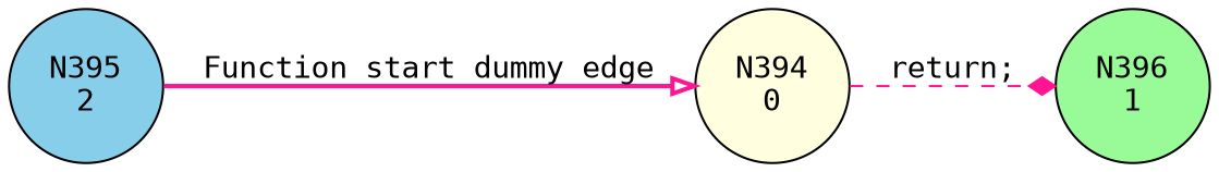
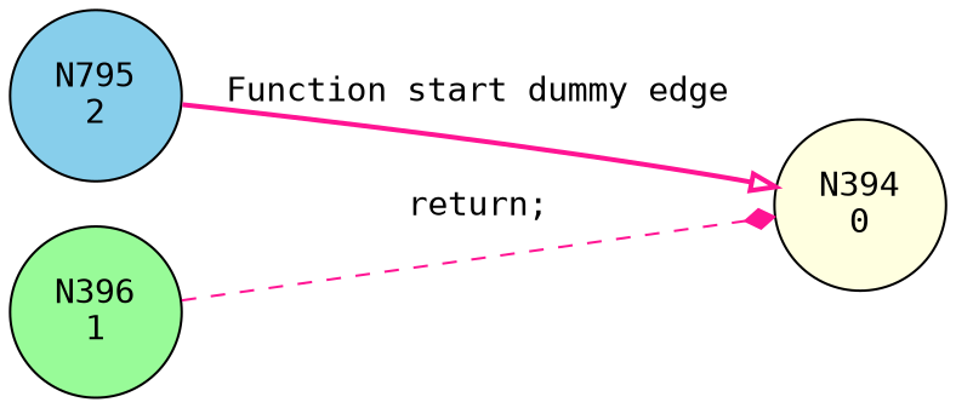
  digraph {
    fontname="DejaVu Sans Mono"
    rankdir=LR
    node [fontname="DejaVu Sans Mono" shape=circle style=filled]
    edge [color=deeppink fontname="DejaVu Sans Mono"]
-   n1 [fillcolor=skyblue label="N395\n2"]
+   n1 [fillcolor=skyblue label="N795\n2"]
    n2 [fillcolor=lightyellow label="N394\n0"]
    n3 [fillcolor=palegreen label="N396\n1"]
    n1 -> n2 [arrowhead=onormal label="Function start dummy edge" style=bold]
-   n2 -> n3 [arrowhead=diamond label="return;" style=dashed]
+   n3 -> n2 [arrowhead=diamond label="return;" style=dashed]
  }
